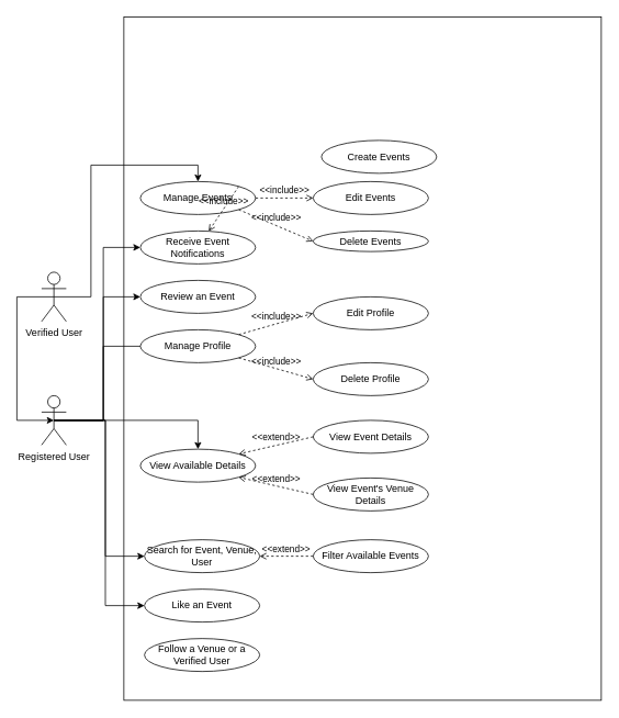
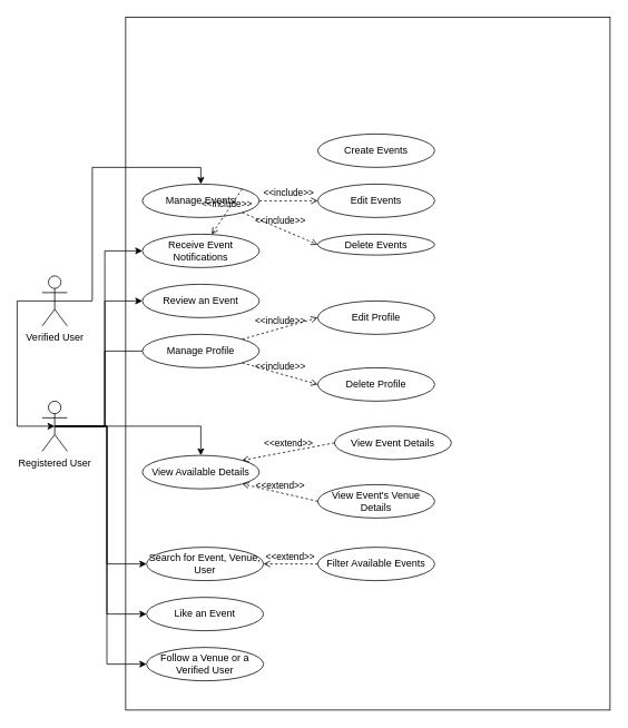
  <mxCell id="0" />
  <mxCell id="1" parent="0" />
  <mxCell id="2" value="" style="whiteSpace=wrap;html=1;" parent="1" vertex="1"><mxGeometry x="150" y="20" width="580" height="830" as="geometry" /></mxCell>
  <mxCell id="3" value="Manage Events" style="ellipse;whiteSpace=wrap;html=1;" parent="1" vertex="1"><mxGeometry x="170" y="220" width="140" height="40" as="geometry" /></mxCell>
  <mxCell id="4" value="Receive Event Notifications" style="ellipse;whiteSpace=wrap;html=1;" parent="1" vertex="1"><mxGeometry x="170" y="280" width="140" height="40" as="geometry" /></mxCell>
  <mxCell id="5" value="Edit Profile" style="ellipse;whiteSpace=wrap;html=1;" parent="1" vertex="1"><mxGeometry x="380" y="360" width="140" height="40" as="geometry" /></mxCell>
  <mxCell id="6" value="Delete Profile" style="ellipse;whiteSpace=wrap;html=1;" parent="1" vertex="1"><mxGeometry x="380" y="440" width="140" height="40" as="geometry" /></mxCell>
  <mxCell id="7" value="Manage Profile" style="ellipse;whiteSpace=wrap;html=1;" parent="1" vertex="1"><mxGeometry x="170" y="400" width="140" height="40" as="geometry" /></mxCell>
  <mxCell id="8" value="&amp;lt;&amp;lt;include&amp;gt;&amp;gt;" style="html=1;verticalAlign=bottom;labelBackgroundColor=none;endArrow=open;endFill=0;dashed=1;rounded=0;entryX=0;entryY=0.5;entryDx=0;entryDy=0;exitX=1;exitY=0;exitDx=0;exitDy=0;" parent="1" source="7" target="5" edge="1"><mxGeometry width="160" relative="1" as="geometry"><mxPoint x="200" y="550" as="sourcePoint" /><mxPoint x="360" y="550" as="targetPoint" /></mxGeometry></mxCell>
  <mxCell id="9" value="&amp;lt;&amp;lt;include&amp;gt;&amp;gt;" style="html=1;verticalAlign=bottom;labelBackgroundColor=none;endArrow=open;endFill=0;dashed=1;rounded=0;entryX=0;entryY=0.5;entryDx=0;entryDy=0;exitX=1;exitY=1;exitDx=0;exitDy=0;" parent="1" source="7" target="6" edge="1"><mxGeometry width="160" relative="1" as="geometry"><mxPoint x="299" y="416" as="sourcePoint" /><mxPoint x="400" y="400" as="targetPoint" /></mxGeometry></mxCell>
  <mxCell id="10" value="Review an Event" style="ellipse;whiteSpace=wrap;html=1;" parent="1" vertex="1"><mxGeometry x="170" y="340" width="140" height="40" as="geometry" /></mxCell>
- <mxCell id="11" value="View Event Details" style="ellipse;whiteSpace=wrap;html=1;" parent="1" vertex="1"><mxGeometry x="380" y="510" width="140" height="40" as="geometry" /></mxCell>
+ <mxCell id="11" value="View Event Details" style="ellipse;whiteSpace=wrap;html=1;" parent="1" vertex="1"><mxGeometry x="400" y="510" width="140" height="40" as="geometry" /></mxCell>
  <mxCell id="12" value="View Event's Venue Details" style="ellipse;whiteSpace=wrap;html=1;" parent="1" vertex="1"><mxGeometry x="380" y="580" width="140" height="40" as="geometry" /></mxCell>
  <mxCell id="13" value="Filter Available Events" style="ellipse;whiteSpace=wrap;html=1;" parent="1" vertex="1"><mxGeometry x="380" y="655" width="140" height="40" as="geometry" /></mxCell>
  <mxCell id="14" value="View Available Details" style="ellipse;whiteSpace=wrap;html=1;" parent="1" vertex="1"><mxGeometry x="170" y="545" width="140" height="40" as="geometry" /></mxCell>
  <mxCell id="15" value="&amp;lt;&amp;lt;extend&amp;gt;&amp;gt;" style="html=1;verticalAlign=bottom;labelBackgroundColor=none;endArrow=open;endFill=0;dashed=1;rounded=0;entryX=1;entryY=0;entryDx=0;entryDy=0;exitX=0;exitY=0.5;exitDx=0;exitDy=0;" parent="1" source="11" target="14" edge="1"><mxGeometry width="160" relative="1" as="geometry"><mxPoint x="245" y="445" as="sourcePoint" /><mxPoint x="405" y="445" as="targetPoint" /></mxGeometry></mxCell>
  <mxCell id="16" value="&amp;lt;&amp;lt;extend&amp;gt;&amp;gt;" style="html=1;verticalAlign=bottom;labelBackgroundColor=none;endArrow=open;endFill=0;dashed=1;rounded=0;entryX=1;entryY=1;entryDx=0;entryDy=0;exitX=0;exitY=0.5;exitDx=0;exitDy=0;" parent="1" source="12" target="14" edge="1"><mxGeometry width="160" relative="1" as="geometry"><mxPoint x="405" y="540" as="sourcePoint" /><mxPoint x="299" y="561" as="targetPoint" /></mxGeometry></mxCell>
  <mxCell id="17" value="Search for Event, Venue, User" style="ellipse;whiteSpace=wrap;html=1;" parent="1" vertex="1"><mxGeometry x="175" y="655" width="140" height="40" as="geometry" /></mxCell>
  <mxCell id="18" value="&amp;lt;&amp;lt;extend&amp;gt;&amp;gt;" style="html=1;verticalAlign=bottom;labelBackgroundColor=none;endArrow=open;endFill=0;dashed=1;rounded=0;exitX=0;exitY=0.5;exitDx=0;exitDy=0;entryX=1;entryY=0.5;entryDx=0;entryDy=0;" parent="1" source="13" target="17" edge="1"><mxGeometry width="160" relative="1" as="geometry"><mxPoint x="245" y="605" as="sourcePoint" /><mxPoint x="405" y="605" as="targetPoint" /></mxGeometry></mxCell>
  <mxCell id="19" value="Like an Event" style="ellipse;whiteSpace=wrap;html=1;" parent="1" vertex="1"><mxGeometry x="175" y="715" width="140" height="40" as="geometry" /></mxCell>
  <mxCell id="20" value="Follow a Venue or a Verified User" style="ellipse;whiteSpace=wrap;html=1;" parent="1" vertex="1"><mxGeometry x="175" y="775" width="140" height="40" as="geometry" /></mxCell>
  <mxCell id="21" style="edgeStyle=orthogonalEdgeStyle;rounded=0;orthogonalLoop=1;jettySize=auto;html=1;exitX=0.5;exitY=0.5;exitDx=0;exitDy=0;exitPerimeter=0;entryX=0;entryY=0.5;entryDx=0;entryDy=0;" parent="1" source="28" target="4" edge="1"><mxGeometry relative="1" as="geometry" /></mxCell>
  <mxCell id="22" style="edgeStyle=orthogonalEdgeStyle;rounded=0;orthogonalLoop=1;jettySize=auto;html=1;exitX=0.5;exitY=0.5;exitDx=0;exitDy=0;exitPerimeter=0;entryX=0;entryY=0.5;entryDx=0;entryDy=0;" parent="1" source="28" target="10" edge="1"><mxGeometry relative="1" as="geometry" /></mxCell>
+ <mxCell id="23" style="edgeStyle=orthogonalEdgeStyle;rounded=0;orthogonalLoop=1;jettySize=auto;html=1;exitX=0.5;exitY=0.5;exitDx=0;exitDy=0;exitPerimeter=0;entryX=0;entryY=0.5;entryDx=0;entryDy=0;" parent="1" source="28" target="20" edge="1"><mxGeometry relative="1" as="geometry" /></mxCell>
  <mxCell id="24" style="edgeStyle=orthogonalEdgeStyle;rounded=0;orthogonalLoop=1;jettySize=auto;html=1;exitX=0.5;exitY=0.5;exitDx=0;exitDy=0;exitPerimeter=0;entryX=0;entryY=0.5;entryDx=0;entryDy=0;" parent="1" source="28" target="19" edge="1"><mxGeometry relative="1" as="geometry" /></mxCell>
  <mxCell id="25" style="edgeStyle=orthogonalEdgeStyle;rounded=0;orthogonalLoop=1;jettySize=auto;html=1;exitX=0.5;exitY=0.5;exitDx=0;exitDy=0;exitPerimeter=0;entryX=0;entryY=0.5;entryDx=0;entryDy=0;endArrow=none;" parent="1" source="28" target="7" edge="1"><mxGeometry relative="1" as="geometry"><Array as="points"><mxPoint x="125" y="510" /><mxPoint x="125" y="420" /></Array></mxGeometry></mxCell>
  <mxCell id="26" style="edgeStyle=orthogonalEdgeStyle;rounded=0;orthogonalLoop=1;jettySize=auto;html=1;exitX=0.5;exitY=0.5;exitDx=0;exitDy=0;exitPerimeter=0;entryX=0;entryY=0.5;entryDx=0;entryDy=0;" parent="1" source="28" target="17" edge="1"><mxGeometry relative="1" as="geometry" /></mxCell>
  <mxCell id="27" style="edgeStyle=orthogonalEdgeStyle;rounded=0;orthogonalLoop=1;jettySize=auto;html=1;exitX=0.5;exitY=0.5;exitDx=0;exitDy=0;exitPerimeter=0;" parent="1" source="28" target="14" edge="1"><mxGeometry relative="1" as="geometry" /></mxCell>
  <mxCell id="28" value="Registered User" style="shape=umlActor;verticalLabelPosition=bottom;verticalAlign=top;html=1;" parent="1" vertex="1"><mxGeometry x="50" y="480" width="30" height="60" as="geometry" /></mxCell>
  <mxCell id="29" style="edgeStyle=orthogonalEdgeStyle;rounded=0;orthogonalLoop=1;jettySize=auto;html=1;exitX=0.5;exitY=0.5;exitDx=0;exitDy=0;exitPerimeter=0;entryX=0.5;entryY=0;entryDx=0;entryDy=0;" parent="1" source="30" target="3" edge="1"><mxGeometry relative="1" as="geometry"><Array as="points"><mxPoint x="110" y="360" /><mxPoint x="110" y="200" /><mxPoint x="240" y="200" /></Array></mxGeometry></mxCell>
  <mxCell id="30" value="Verified User" style="shape=umlActor;verticalLabelPosition=bottom;verticalAlign=top;html=1;outlineConnect=0;" parent="1" vertex="1"><mxGeometry x="50" y="330" width="30" height="60" as="geometry" /></mxCell>
  <mxCell id="31" style="edgeStyle=orthogonalEdgeStyle;rounded=0;orthogonalLoop=1;jettySize=auto;html=1;exitX=0.5;exitY=0.5;exitDx=0;exitDy=0;exitPerimeter=0;entryX=0.5;entryY=0.5;entryDx=0;entryDy=0;entryPerimeter=0;" parent="1" source="30" target="28" edge="1"><mxGeometry relative="1" as="geometry"><Array as="points"><mxPoint x="20" y="360" /><mxPoint x="20" y="510" /></Array></mxGeometry></mxCell>
  <mxCell id="32" value="Edit Events" style="ellipse;whiteSpace=wrap;html=1;" parent="1" vertex="1"><mxGeometry x="380" y="220" width="140" height="40" as="geometry" /></mxCell>
  <mxCell id="33" value="Delete Events" style="ellipse;whiteSpace=wrap;html=1;" parent="1" vertex="1"><mxGeometry x="380" y="280" width="140" height="25" as="geometry" /></mxCell>
- <mxCell id="34" value="&lt;div&gt;Create Events&lt;/div&gt;" style="ellipse;whiteSpace=wrap;html=1;" parent="1" vertex="1"><mxGeometry x="390" y="170" width="140" height="40" as="geometry" /></mxCell>
+ <mxCell id="34" value="&lt;div&gt;Create Events&lt;/div&gt;" style="ellipse;whiteSpace=wrap;html=1;" parent="1" vertex="1"><mxGeometry x="380" y="160" width="140" height="40" as="geometry" /></mxCell>
  <mxCell id="35" value="&amp;lt;&amp;lt;include&amp;gt;&amp;gt;" style="html=1;verticalAlign=bottom;labelBackgroundColor=none;endArrow=open;endFill=0;dashed=1;rounded=0;entryX=0;entryY=0.5;entryDx=0;entryDy=0;exitX=1;exitY=0.5;exitDx=0;exitDy=0;" parent="1" source="3" target="32" edge="1"><mxGeometry width="160" relative="1" as="geometry"><mxPoint x="299" y="416" as="sourcePoint" /><mxPoint x="390" y="390" as="targetPoint" /></mxGeometry></mxCell>
  <mxCell id="36" value="&amp;lt;&amp;lt;include&amp;gt;&amp;gt;" style="html=1;verticalAlign=bottom;labelBackgroundColor=none;endArrow=open;endFill=0;dashed=1;rounded=0;exitX=1;exitY=0;exitDx=0;exitDy=0;" parent="1" source="3" target="4" edge="1"><mxGeometry width="160" relative="1" as="geometry"><mxPoint x="320" y="250" as="sourcePoint" /><mxPoint x="390" y="250" as="targetPoint" /></mxGeometry></mxCell>
  <mxCell id="37" value="&amp;lt;&amp;lt;include&amp;gt;&amp;gt;" style="html=1;verticalAlign=bottom;labelBackgroundColor=none;endArrow=open;endFill=0;dashed=1;rounded=0;entryX=0;entryY=0.5;entryDx=0;entryDy=0;exitX=1;exitY=1;exitDx=0;exitDy=0;" parent="1" source="3" target="33" edge="1"><mxGeometry width="160" relative="1" as="geometry"><mxPoint x="299" y="236" as="sourcePoint" /><mxPoint x="390" y="190" as="targetPoint" /></mxGeometry></mxCell>
